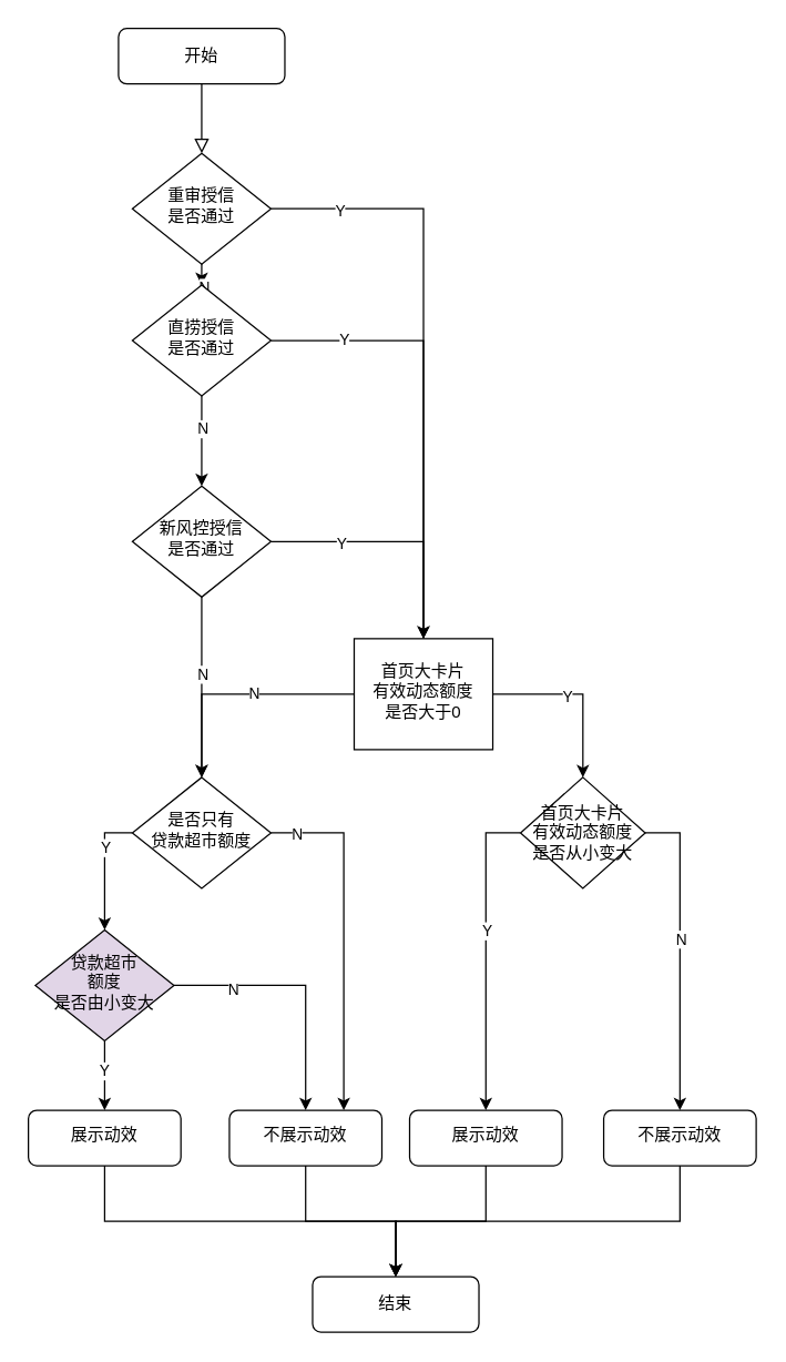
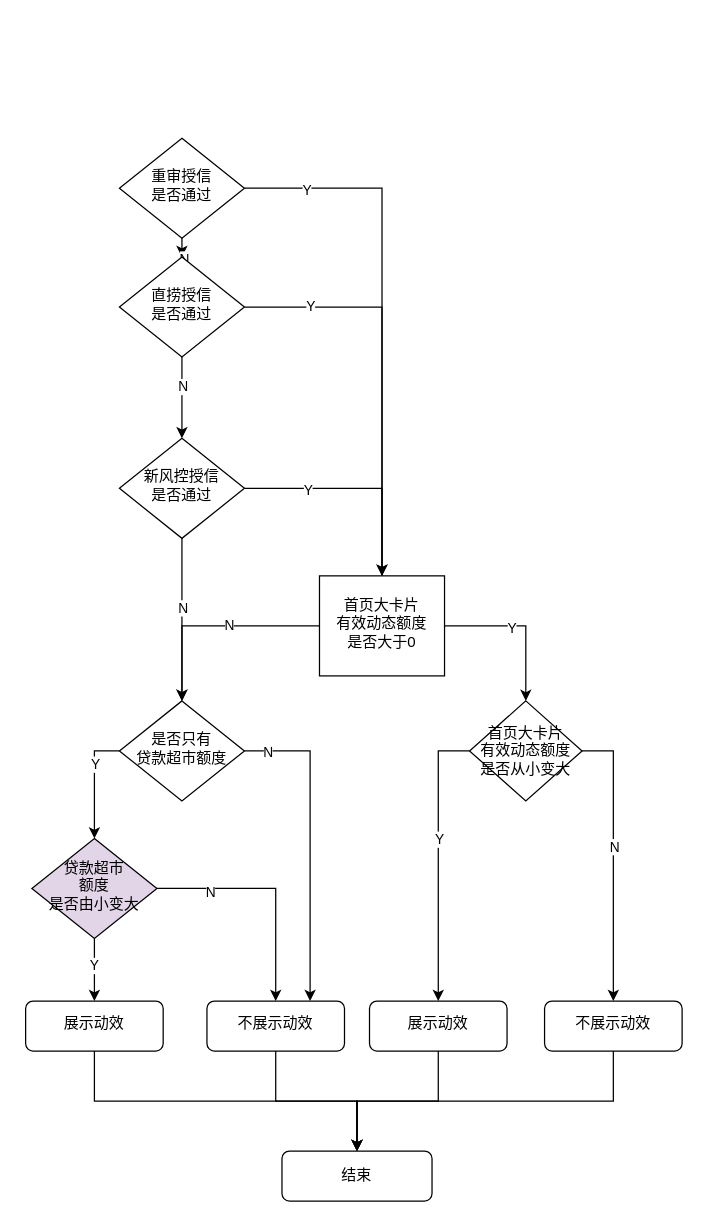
  <mxCell id="0" />
  <mxCell id="1" parent="0" />
- <mxCell id="2" value="" style="rounded=0;html=1;jettySize=auto;orthogonalLoop=1;fontSize=11;endArrow=block;endFill=0;endSize=8;strokeWidth=1;shadow=0;labelBackgroundColor=none;edgeStyle=orthogonalEdgeStyle;" parent="1" source="3" target="8" edge="1"><mxGeometry relative="1" as="geometry" /></mxCell>
- <mxCell id="3" value="开始" style="rounded=1;whiteSpace=wrap;html=1;fontSize=12;glass=0;strokeWidth=1;shadow=0;" parent="1" vertex="1"><mxGeometry x="85" y="20" width="120" height="40" as="geometry" /></mxCell>
  <mxCell id="4" style="edgeStyle=orthogonalEdgeStyle;rounded=0;orthogonalLoop=1;jettySize=auto;html=1;entryX=0.5;entryY=0;entryDx=0;entryDy=0;" edge="1" parent="1" source="8" target="13"><mxGeometry relative="1" as="geometry" /></mxCell>
  <mxCell id="5" value="N" style="edgeLabel;html=1;align=center;verticalAlign=middle;resizable=0;points=[];" vertex="1" connectable="0" parent="4"><mxGeometry x="-0.25" y="-1" relative="1" as="geometry"><mxPoint as="offset" /></mxGeometry></mxCell>
  <mxCell id="6" style="edgeStyle=orthogonalEdgeStyle;rounded=0;orthogonalLoop=1;jettySize=auto;html=1;exitX=1;exitY=0.5;exitDx=0;exitDy=0;entryX=0.5;entryY=0;entryDx=0;entryDy=0;endArrow=none;" edge="1" parent="1" source="8" target="23"><mxGeometry relative="1" as="geometry"><mxPoint x="245" y="150" as="targetPoint" /></mxGeometry></mxCell>
  <mxCell id="7" value="Y" style="edgeLabel;html=1;align=center;verticalAlign=middle;resizable=0;points=[];" vertex="1" connectable="0" parent="6"><mxGeometry x="-0.767" y="-1" relative="1" as="geometry"><mxPoint as="offset" /></mxGeometry></mxCell>
  <mxCell id="8" value="重审授信&lt;br&gt;是否通过" style="rhombus;whiteSpace=wrap;html=1;shadow=0;fontFamily=Helvetica;fontSize=12;align=center;strokeWidth=1;spacing=6;spacingTop=-4;" parent="1" vertex="1"><mxGeometry x="95" y="110" width="100" height="80" as="geometry" /></mxCell>
  <mxCell id="9" value="" style="edgeStyle=orthogonalEdgeStyle;rounded=0;orthogonalLoop=1;jettySize=auto;html=1;" edge="1" parent="1" source="13" target="18"><mxGeometry relative="1" as="geometry" /></mxCell>
  <mxCell id="10" value="N" style="edgeLabel;html=1;align=center;verticalAlign=middle;resizable=0;points=[];" vertex="1" connectable="0" parent="9"><mxGeometry x="-0.3" relative="1" as="geometry"><mxPoint as="offset" /></mxGeometry></mxCell>
  <mxCell id="11" style="edgeStyle=orthogonalEdgeStyle;rounded=0;orthogonalLoop=1;jettySize=auto;html=1;entryX=0.5;entryY=0;entryDx=0;entryDy=0;" edge="1" parent="1" source="13" target="23"><mxGeometry relative="1" as="geometry"><mxPoint x="245" y="270" as="targetPoint" /></mxGeometry></mxCell>
  <mxCell id="12" value="Y" style="edgeLabel;html=1;align=center;verticalAlign=middle;resizable=0;points=[];" vertex="1" connectable="0" parent="11"><mxGeometry x="-0.68" y="1" relative="1" as="geometry"><mxPoint as="offset" /></mxGeometry></mxCell>
  <mxCell id="13" value="直捞授信&lt;br&gt;是否通过" style="rhombus;whiteSpace=wrap;html=1;shadow=0;fontFamily=Helvetica;fontSize=12;align=center;strokeWidth=1;spacing=6;spacingTop=-4;" parent="1" vertex="1"><mxGeometry x="95" y="205" width="100" height="80" as="geometry" /></mxCell>
  <mxCell id="14" value="" style="edgeStyle=orthogonalEdgeStyle;rounded=0;orthogonalLoop=1;jettySize=auto;html=1;entryX=0.5;entryY=0;entryDx=0;entryDy=0;" edge="1" parent="1" source="18" target="37"><mxGeometry relative="1" as="geometry"><mxPoint x="145" y="470" as="targetPoint" /></mxGeometry></mxCell>
  <mxCell id="15" value="N" style="edgeLabel;html=1;align=center;verticalAlign=middle;resizable=0;points=[];" vertex="1" connectable="0" parent="14"><mxGeometry x="-0.15" relative="1" as="geometry"><mxPoint as="offset" /></mxGeometry></mxCell>
  <mxCell id="16" style="edgeStyle=orthogonalEdgeStyle;rounded=0;orthogonalLoop=1;jettySize=auto;html=1;entryX=0.5;entryY=0;entryDx=0;entryDy=0;" edge="1" parent="1" source="18" target="23"><mxGeometry relative="1" as="geometry" /></mxCell>
  <mxCell id="17" value="Y" style="edgeLabel;html=1;align=center;verticalAlign=middle;resizable=0;points=[];" vertex="1" connectable="0" parent="16"><mxGeometry x="-0.444" y="-1" relative="1" as="geometry"><mxPoint as="offset" /></mxGeometry></mxCell>
  <mxCell id="18" value="新风控授信&lt;br&gt;是否通过" style="rhombus;whiteSpace=wrap;html=1;shadow=0;fontFamily=Helvetica;fontSize=12;align=center;strokeWidth=1;spacing=6;spacingTop=-4;" vertex="1" parent="1"><mxGeometry x="95" y="350" width="100" height="80" as="geometry" /></mxCell>
  <mxCell id="19" value="" style="edgeStyle=orthogonalEdgeStyle;rounded=0;orthogonalLoop=1;jettySize=auto;html=1;entryX=0.5;entryY=0;entryDx=0;entryDy=0;" edge="1" parent="1" source="23" target="30"><mxGeometry relative="1" as="geometry"><mxPoint x="305" y="620" as="targetPoint" /></mxGeometry></mxCell>
  <mxCell id="20" value="Y" style="edgeLabel;html=1;align=center;verticalAlign=middle;resizable=0;points=[];" vertex="1" connectable="0" parent="19"><mxGeometry x="-0.156" y="-1" relative="1" as="geometry"><mxPoint as="offset" /></mxGeometry></mxCell>
  <mxCell id="21" style="edgeStyle=orthogonalEdgeStyle;rounded=0;orthogonalLoop=1;jettySize=auto;html=1;entryX=0.5;entryY=0;entryDx=0;entryDy=0;" edge="1" parent="1" source="23" target="37"><mxGeometry relative="1" as="geometry" /></mxCell>
  <mxCell id="22" value="N" style="edgeLabel;html=1;align=center;verticalAlign=middle;resizable=0;points=[];" vertex="1" connectable="0" parent="21"><mxGeometry x="-0.145" y="-1" relative="1" as="geometry"><mxPoint as="offset" /></mxGeometry></mxCell>
  <mxCell id="23" value="首页大卡片&lt;br&gt;有效动态额度&lt;br&gt;是否大于0" style="whiteSpace=wrap;html=1;shadow=0;fontFamily=Helvetica;fontSize=12;align=center;strokeWidth=1;spacing=6;spacingTop=-4;rounded=0;" vertex="1" parent="1"><mxGeometry x="255" y="460" width="100" height="80" as="geometry" /></mxCell>
  <mxCell id="24" style="edgeStyle=orthogonalEdgeStyle;rounded=0;orthogonalLoop=1;jettySize=auto;html=1;entryX=0.5;entryY=0;entryDx=0;entryDy=0;" edge="1" parent="1" source="25" target="47"><mxGeometry relative="1" as="geometry" /></mxCell>
  <mxCell id="25" value="展示动效" style="rounded=1;whiteSpace=wrap;html=1;shadow=0;strokeWidth=1;spacing=6;spacingTop=-4;" vertex="1" parent="1"><mxGeometry x="295" y="800" width="110" height="40" as="geometry" /></mxCell>
  <mxCell id="26" style="edgeStyle=orthogonalEdgeStyle;rounded=0;orthogonalLoop=1;jettySize=auto;html=1;entryX=0.5;entryY=0;entryDx=0;entryDy=0;exitX=0;exitY=0.5;exitDx=0;exitDy=0;" edge="1" parent="1" source="30" target="25"><mxGeometry relative="1" as="geometry" /></mxCell>
  <mxCell id="27" value="Y" style="edgeLabel;html=1;align=center;verticalAlign=middle;resizable=0;points=[];" vertex="1" connectable="0" parent="26"><mxGeometry x="-0.16" relative="1" as="geometry"><mxPoint as="offset" /></mxGeometry></mxCell>
  <mxCell id="28" style="edgeStyle=orthogonalEdgeStyle;rounded=0;orthogonalLoop=1;jettySize=auto;html=1;entryX=0.5;entryY=0;entryDx=0;entryDy=0;exitX=1;exitY=0.5;exitDx=0;exitDy=0;" edge="1" parent="1" source="30" target="32"><mxGeometry relative="1" as="geometry" /></mxCell>
  <mxCell id="29" value="N" style="edgeLabel;html=1;align=center;verticalAlign=middle;resizable=0;points=[];" vertex="1" connectable="0" parent="28"><mxGeometry x="-0.101" relative="1" as="geometry"><mxPoint as="offset" /></mxGeometry></mxCell>
  <mxCell id="30" value="首页大卡片&lt;br&gt;有效动态额度&lt;br&gt;是否从小变大" style="rhombus;whiteSpace=wrap;html=1;" vertex="1" parent="1"><mxGeometry x="375" y="560" width="90" height="80" as="geometry" /></mxCell>
  <mxCell id="31" style="edgeStyle=orthogonalEdgeStyle;rounded=0;orthogonalLoop=1;jettySize=auto;html=1;entryX=0.5;entryY=0;entryDx=0;entryDy=0;exitX=0.5;exitY=1;exitDx=0;exitDy=0;" edge="1" parent="1" source="32" target="47"><mxGeometry relative="1" as="geometry" /></mxCell>
  <mxCell id="32" value="不展示动效" style="rounded=1;whiteSpace=wrap;html=1;shadow=0;strokeWidth=1;spacing=6;spacingTop=-4;" vertex="1" parent="1"><mxGeometry x="435" y="800" width="110" height="40" as="geometry" /></mxCell>
  <mxCell id="33" value="" style="edgeStyle=orthogonalEdgeStyle;rounded=0;orthogonalLoop=1;jettySize=auto;html=1;exitX=0;exitY=0.5;exitDx=0;exitDy=0;" edge="1" parent="1" source="37" target="42"><mxGeometry relative="1" as="geometry" /></mxCell>
  <mxCell id="34" value="Y" style="edgeLabel;html=1;align=center;verticalAlign=middle;resizable=0;points=[];" vertex="1" connectable="0" parent="33"><mxGeometry x="-0.333" relative="1" as="geometry"><mxPoint as="offset" /></mxGeometry></mxCell>
  <mxCell id="35" style="edgeStyle=orthogonalEdgeStyle;rounded=0;orthogonalLoop=1;jettySize=auto;html=1;entryX=0.75;entryY=0;entryDx=0;entryDy=0;exitX=1;exitY=0.5;exitDx=0;exitDy=0;" edge="1" parent="1" source="37" target="46"><mxGeometry relative="1" as="geometry"><Array as="points"><mxPoint x="248" y="600" /></Array></mxGeometry></mxCell>
  <mxCell id="36" value="N" style="edgeLabel;html=1;align=center;verticalAlign=middle;resizable=0;points=[];" vertex="1" connectable="0" parent="35"><mxGeometry x="-0.854" relative="1" as="geometry"><mxPoint as="offset" /></mxGeometry></mxCell>
  <mxCell id="37" value="是否只有&lt;br&gt;贷款超市额度" style="rhombus;whiteSpace=wrap;html=1;shadow=0;fontFamily=Helvetica;fontSize=12;align=center;strokeWidth=1;spacing=6;spacingTop=-4;" vertex="1" parent="1"><mxGeometry x="95" y="560" width="100" height="80" as="geometry" /></mxCell>
  <mxCell id="38" style="edgeStyle=orthogonalEdgeStyle;rounded=0;orthogonalLoop=1;jettySize=auto;html=1;entryX=0.5;entryY=0;entryDx=0;entryDy=0;" edge="1" parent="1" source="42" target="44"><mxGeometry relative="1" as="geometry" /></mxCell>
  <mxCell id="39" value="Y" style="edgeLabel;html=1;align=center;verticalAlign=middle;resizable=0;points=[];" vertex="1" connectable="0" parent="38"><mxGeometry x="-0.16" y="-1" relative="1" as="geometry"><mxPoint as="offset" /></mxGeometry></mxCell>
  <mxCell id="40" style="edgeStyle=orthogonalEdgeStyle;rounded=0;orthogonalLoop=1;jettySize=auto;html=1;entryX=0.5;entryY=0;entryDx=0;entryDy=0;" edge="1" parent="1" source="42" target="46"><mxGeometry relative="1" as="geometry" /></mxCell>
  <mxCell id="41" value="N" style="edgeLabel;html=1;align=center;verticalAlign=middle;resizable=0;points=[];" vertex="1" connectable="0" parent="40"><mxGeometry x="-0.546" y="-2" relative="1" as="geometry"><mxPoint as="offset" /></mxGeometry></mxCell>
  <mxCell id="42" value="贷款超市&lt;br&gt;额度&lt;br&gt;是否由小变大" style="rhombus;whiteSpace=wrap;html=1;shadow=0;fontFamily=Helvetica;fontSize=12;align=center;strokeWidth=1;spacing=6;spacingTop=-4;fillColor=#e1d5e7;" vertex="1" parent="1"><mxGeometry x="25" y="670" width="100" height="80" as="geometry" /></mxCell>
  <mxCell id="43" style="edgeStyle=orthogonalEdgeStyle;rounded=0;orthogonalLoop=1;jettySize=auto;html=1;entryX=0.5;entryY=0;entryDx=0;entryDy=0;exitX=0.5;exitY=1;exitDx=0;exitDy=0;" edge="1" parent="1" source="44" target="47"><mxGeometry relative="1" as="geometry" /></mxCell>
  <mxCell id="44" value="展示动效" style="rounded=1;whiteSpace=wrap;html=1;shadow=0;strokeWidth=1;spacing=6;spacingTop=-4;" vertex="1" parent="1"><mxGeometry x="20" y="800" width="110" height="40" as="geometry" /></mxCell>
  <mxCell id="45" style="edgeStyle=orthogonalEdgeStyle;rounded=0;orthogonalLoop=1;jettySize=auto;html=1;entryX=0.5;entryY=0;entryDx=0;entryDy=0;" edge="1" parent="1" source="46" target="47"><mxGeometry relative="1" as="geometry" /></mxCell>
  <mxCell id="46" value="不展示动效" style="rounded=1;whiteSpace=wrap;html=1;shadow=0;strokeWidth=1;spacing=6;spacingTop=-4;" vertex="1" parent="1"><mxGeometry x="165" y="800" width="110" height="40" as="geometry" /></mxCell>
  <mxCell id="47" value="结束" style="rounded=1;whiteSpace=wrap;html=1;fontSize=12;glass=0;strokeWidth=1;shadow=0;" vertex="1" parent="1"><mxGeometry x="225" y="920" width="120" height="40" as="geometry" /></mxCell>
